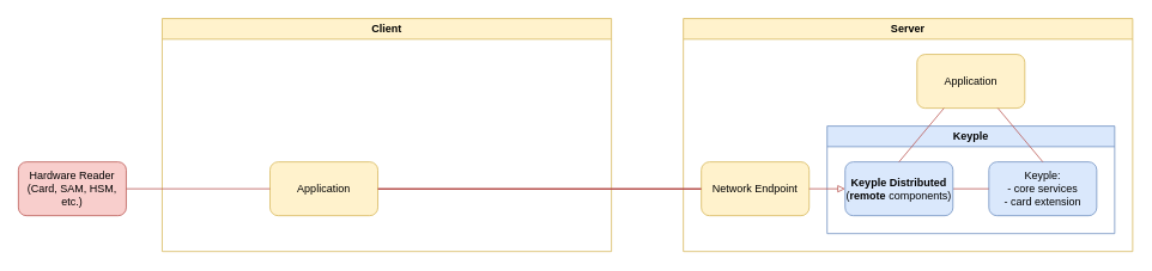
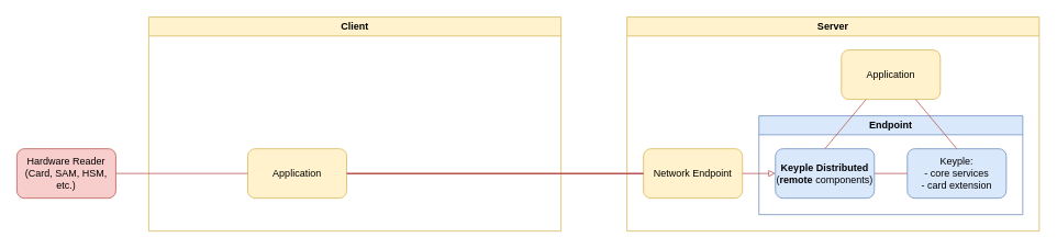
  <mxCell id="0" />
  <mxCell id="1" parent="0" />
  <mxCell id="2" value="Client" style="swimlane;whiteSpace=wrap;html=1;fillColor=#fff2cc;strokeColor=#d6b656;" parent="1" vertex="1"><mxGeometry x="180" y="20" width="500" height="260" as="geometry" /></mxCell>
  <mxCell id="3" value="Application" style="rounded=1;whiteSpace=wrap;html=1;fillColor=#fff2cc;strokeColor=#d6b656;" parent="2" vertex="1"><mxGeometry x="120" y="160" width="120" height="60" as="geometry" /></mxCell>
  <mxCell id="4" value="Hardware Reader&lt;br&gt;(Card, SAM, HSM, etc.)" style="rounded=1;whiteSpace=wrap;html=1;fillColor=#f8cecc;strokeColor=#b85450;" parent="1" vertex="1"><mxGeometry x="20" y="180" width="120" height="60" as="geometry" /></mxCell>
  <mxCell id="5" value="Server" style="swimlane;whiteSpace=wrap;html=1;startSize=23;fillColor=#fff2cc;strokeColor=#d6b656;" parent="1" vertex="1"><mxGeometry x="760" y="20" width="500" height="260" as="geometry" /></mxCell>
  <mxCell id="6" value="Application" style="rounded=1;whiteSpace=wrap;html=1;fillColor=#fff2cc;strokeColor=#d6b656;" parent="5" vertex="1"><mxGeometry x="260" y="40" width="120" height="60" as="geometry" /></mxCell>
- <mxCell id="7" value="Keyple" style="swimlane;whiteSpace=wrap;html=1;fillColor=#dae8fc;strokeColor=#6c8ebf;" parent="5" vertex="1"><mxGeometry x="160" y="120" width="320" height="120" as="geometry" /></mxCell>
+ <mxCell id="7" value="Endpoint" style="swimlane;whiteSpace=wrap;html=1;fillColor=#dae8fc;strokeColor=#6c8ebf;" parent="5" vertex="1"><mxGeometry x="160" y="120" width="320" height="120" as="geometry" /></mxCell>
  <mxCell id="8" value="Keyple:&lt;br&gt;- core services&lt;br&gt;- card extension" style="rounded=1;whiteSpace=wrap;html=1;fillColor=#dae8fc;strokeColor=#6c8ebf;" parent="7" vertex="1"><mxGeometry x="180" y="40" width="120" height="60" as="geometry" /></mxCell>
  <mxCell id="9" style="edgeStyle=none;rounded=0;orthogonalLoop=1;jettySize=auto;html=1;exitX=1;exitY=0.5;exitDx=0;exitDy=0;entryX=0;entryY=0.5;entryDx=0;entryDy=0;strokeWidth=1;endArrow=none;endFill=0;fillColor=#f8cecc;strokeColor=#b85450;" parent="7" source="10" target="8" edge="1"><mxGeometry relative="1" as="geometry" /></mxCell>
  <mxCell id="10" value="&lt;b&gt;Keyple Distributed&lt;/b&gt;&lt;br&gt;(&lt;b&gt;remote&lt;/b&gt; components)" style="rounded=1;whiteSpace=wrap;html=1;fillColor=#dae8fc;strokeColor=#6c8ebf;" parent="7" vertex="1"><mxGeometry x="20" y="40" width="120" height="60" as="geometry" /></mxCell>
  <mxCell id="11" value="Network Endpoint" style="rounded=1;whiteSpace=wrap;html=1;fillColor=#fff2cc;strokeColor=#d6b656;" parent="5" vertex="1"><mxGeometry x="20" y="160" width="120" height="60" as="geometry" /></mxCell>
  <mxCell id="12" style="edgeStyle=none;rounded=0;orthogonalLoop=1;jettySize=auto;html=1;exitX=0.5;exitY=0;exitDx=0;exitDy=0;entryX=0.25;entryY=1;entryDx=0;entryDy=0;strokeWidth=1;endArrow=none;endFill=0;fillColor=#f8cecc;strokeColor=#b85450;" parent="5" source="10" target="6" edge="1"><mxGeometry relative="1" as="geometry" /></mxCell>
  <mxCell id="13" style="edgeStyle=none;rounded=0;orthogonalLoop=1;jettySize=auto;html=1;exitX=0.75;exitY=1;exitDx=0;exitDy=0;entryX=0.5;entryY=0;entryDx=0;entryDy=0;strokeWidth=1;endArrow=none;endFill=0;fillColor=#f8cecc;strokeColor=#b85450;" parent="5" source="6" target="8" edge="1"><mxGeometry relative="1" as="geometry" /></mxCell>
  <mxCell id="14" style="edgeStyle=none;rounded=0;orthogonalLoop=1;jettySize=auto;html=1;exitX=1;exitY=0.5;exitDx=0;exitDy=0;entryX=0;entryY=0.5;entryDx=0;entryDy=0;strokeWidth=1;endArrow=block;endFill=0;fillColor=#f8cecc;strokeColor=#b85450;" parent="5" source="11" target="10" edge="1"><mxGeometry relative="1" as="geometry" /></mxCell>
  <mxCell id="15" style="edgeStyle=orthogonalEdgeStyle;rounded=0;orthogonalLoop=1;jettySize=auto;html=1;exitX=0;exitY=0.5;exitDx=0;exitDy=0;entryX=1;entryY=0.5;entryDx=0;entryDy=0;endArrow=none;endFill=0;fillColor=#f8cecc;strokeColor=#b85450;strokeWidth=1;" parent="1" source="3" target="4" edge="1"><mxGeometry relative="1" as="geometry"><mxPoint x="560" y="210" as="sourcePoint" /></mxGeometry></mxCell>
  <mxCell id="16" style="edgeStyle=none;rounded=0;orthogonalLoop=1;jettySize=auto;html=1;exitX=1;exitY=0.5;exitDx=0;exitDy=0;entryX=0;entryY=0.5;entryDx=0;entryDy=0;strokeWidth=2;endArrow=none;endFill=0;fillColor=#f8cecc;strokeColor=#b85450;" parent="1" source="3" target="11" edge="1"><mxGeometry relative="1" as="geometry"><mxPoint x="1000" y="210" as="sourcePoint" /></mxGeometry></mxCell>
